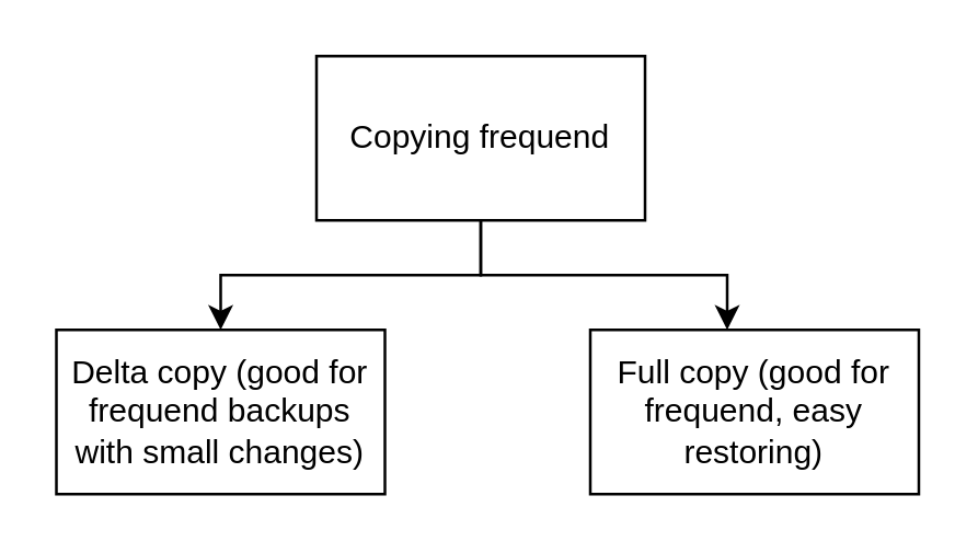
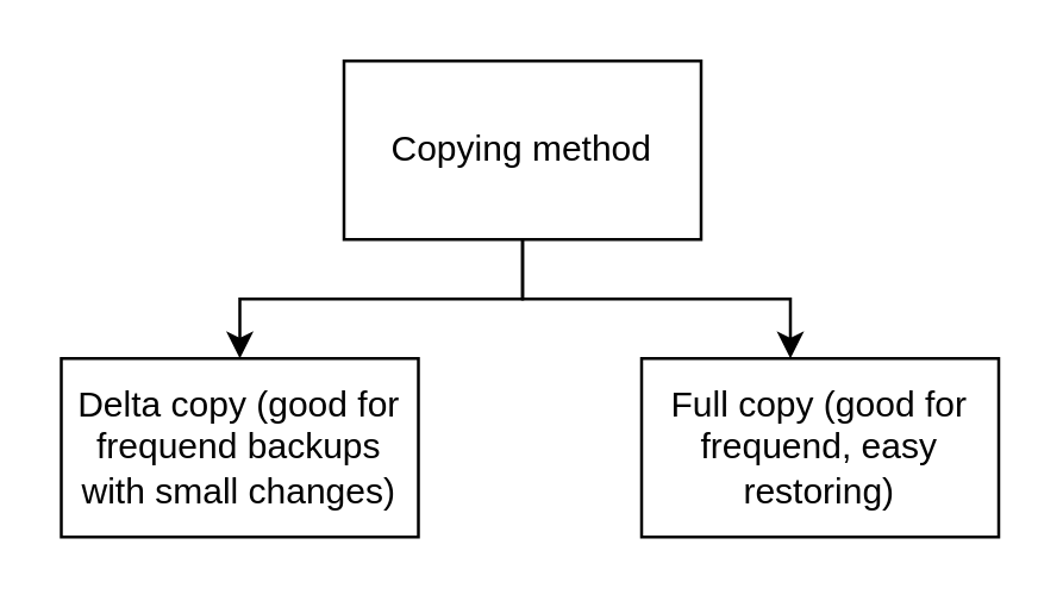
  <mxCell id="0" />
  <mxCell id="1" parent="0" />
  <mxCell id="2" style="edgeStyle=orthogonalEdgeStyle;rounded=0;orthogonalLoop=1;jettySize=auto;html=1;" edge="1" parent="1" source="4" target="5"><mxGeometry relative="1" as="geometry"><mxPoint x="95" y="140" as="targetPoint" /><Array as="points"><mxPoint x="175" y="100" /><mxPoint x="80" y="100" /></Array></mxGeometry></mxCell>
  <mxCell id="3" style="edgeStyle=orthogonalEdgeStyle;rounded=0;orthogonalLoop=1;jettySize=auto;html=1;" edge="1" parent="1" source="4" target="6"><mxGeometry relative="1" as="geometry"><mxPoint x="255" y="140" as="targetPoint" /><Array as="points"><mxPoint x="175" y="100" /><mxPoint x="265" y="100" /></Array></mxGeometry></mxCell>
- <mxCell id="4" value="Copying frequend" style="rounded=0;whiteSpace=wrap;html=1;" vertex="1" parent="1"><mxGeometry x="115" y="20" width="120" height="60" as="geometry" /></mxCell>
+ <mxCell id="4" value="Copying method" style="rounded=0;whiteSpace=wrap;html=1;" vertex="1" parent="1"><mxGeometry x="115" y="20" width="120" height="60" as="geometry" /></mxCell>
  <mxCell id="5" value="Delta copy (good for frequend backups with small changes)" style="whiteSpace=wrap;html=1;" vertex="1" parent="1"><mxGeometry x="20" y="120" width="120" height="60" as="geometry" /></mxCell>
  <mxCell id="6" value="Full copy (good for frequend, easy restoring)" style="whiteSpace=wrap;html=1;" vertex="1" parent="1"><mxGeometry x="215" y="120" width="120" height="60" as="geometry" /></mxCell>
